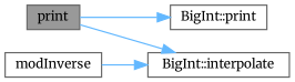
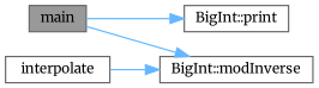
  digraph {
    fontname=Merriweather
    rankdir=LR
    node [color=grey40 fillcolor=white fontname=Merriweather fontsize=10 shape=box style=filled]
    edge [color=steelblue1 fontname=Merriweather fontsize=10 labelfontname=Helvetica labelfontsize=10 style=solid]
-   n1 [color=gray40 fillcolor=grey60 fontcolor=black height=0.2 label=print width=0.4]
+   n1 [color=gray40 fillcolor=grey60 fontcolor=black height=0.2 label=main width=0.4]
    n2 [height=0.2 label="BigInt::print" width=0.4]
-   n3 [height=0.2 label="BigInt::interpolate" width=0.4]
-   n4 [height=0.2 label=modInverse width=0.4]
+   n3 [height=0.2 label="BigInt::modInverse" width=0.4]
+   n4 [height=0.2 label=interpolate width=0.4]
    n1 -> n2
    n1 -> n3
    n4 -> n3
  }
